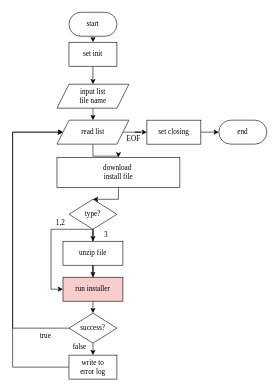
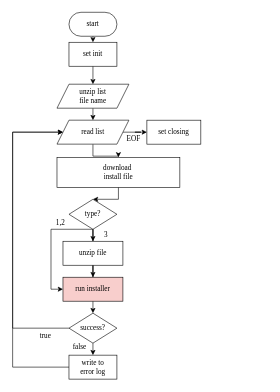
  <mxCell id="0" />
  <mxCell id="1" parent="0" />
  <mxCell id="2" style="edgeStyle=orthogonalEdgeStyle;rounded=0;orthogonalLoop=1;jettySize=auto;html=1;exitX=0.5;exitY=1;exitDx=0;exitDy=0;entryX=0.5;entryY=0;entryDx=0;entryDy=0;fontFamily=Lucida Console;" parent="1" source="3" target="5" edge="1"><mxGeometry relative="1" as="geometry" /></mxCell>
  <mxCell id="3" value="start" style="rounded=1;whiteSpace=wrap;html=1;arcSize=50;fontFamily=Lucida Console;" parent="1" vertex="1"><mxGeometry x="114" y="20" width="80" height="40" as="geometry" /></mxCell>
  <mxCell id="4" style="edgeStyle=orthogonalEdgeStyle;rounded=0;orthogonalLoop=1;jettySize=auto;html=1;exitX=0.5;exitY=1;exitDx=0;exitDy=0;entryX=0.5;entryY=0;entryDx=0;entryDy=0;fontFamily=Lucida Console;" parent="1" source="5" target="24" edge="1"><mxGeometry relative="1" as="geometry" /></mxCell>
  <mxCell id="5" value="set init" style="rounded=0;whiteSpace=wrap;html=1;fontFamily=Lucida Console;" parent="1" vertex="1"><mxGeometry x="114" y="70" width="80" height="40" as="geometry" /></mxCell>
  <mxCell id="6" style="edgeStyle=orthogonalEdgeStyle;rounded=0;orthogonalLoop=1;jettySize=auto;html=1;exitX=0.5;exitY=1;exitDx=0;exitDy=0;fontFamily=Lucida Console;" parent="1" source="8" target="10" edge="1"><mxGeometry relative="1" as="geometry" /></mxCell>
  <mxCell id="7" style="edgeStyle=orthogonalEdgeStyle;rounded=0;orthogonalLoop=1;jettySize=auto;html=1;exitX=1;exitY=0.5;exitDx=0;exitDy=0;entryX=0;entryY=0.5;entryDx=0;entryDy=0;fontFamily=Lucida Console;" parent="1" source="8" target="26" edge="1"><mxGeometry relative="1" as="geometry" /></mxCell>
  <mxCell id="8" value="read list" style="shape=parallelogram;perimeter=parallelogramPerimeter;whiteSpace=wrap;html=1;fixedSize=1;fontFamily=Lucida Console;" parent="1" vertex="1"><mxGeometry x="94" y="200" width="120" height="40" as="geometry" /></mxCell>
  <mxCell id="9" style="edgeStyle=orthogonalEdgeStyle;rounded=0;orthogonalLoop=1;jettySize=auto;html=1;exitX=0.5;exitY=1;exitDx=0;exitDy=0;entryX=0.5;entryY=0;entryDx=0;entryDy=0;fontFamily=Lucida Console;" parent="1" source="10" target="13" edge="1"><mxGeometry relative="1" as="geometry" /></mxCell>
  <mxCell id="10" value="download&amp;nbsp;&lt;br&gt;install file" style="rounded=0;whiteSpace=wrap;html=1;fontFamily=Lucida Console;" parent="1" vertex="1"><mxGeometry x="94" y="262" width="205" height="50" as="geometry" /></mxCell>
  <mxCell id="11" style="edgeStyle=orthogonalEdgeStyle;rounded=0;orthogonalLoop=1;jettySize=auto;html=1;exitX=0.5;exitY=1;exitDx=0;exitDy=0;fontFamily=Lucida Console;" parent="1" source="13" target="15" edge="1"><mxGeometry relative="1" as="geometry" /></mxCell>
  <mxCell id="12" style="edgeStyle=orthogonalEdgeStyle;rounded=0;orthogonalLoop=1;jettySize=auto;html=1;exitX=0.5;exitY=1;exitDx=0;exitDy=0;entryX=0;entryY=0.5;entryDx=0;entryDy=0;fontFamily=Lucida Console;" parent="1" source="13" target="17" edge="1"><mxGeometry relative="1" as="geometry"><Array as="points"><mxPoint x="84" y="382" /><mxPoint x="84" y="482" /></Array></mxGeometry></mxCell>
  <mxCell id="13" value="type?" style="rhombus;whiteSpace=wrap;html=1;fontFamily=Lucida Console;" parent="1" vertex="1"><mxGeometry x="114" y="332" width="80" height="50" as="geometry" /></mxCell>
  <mxCell id="14" style="edgeStyle=orthogonalEdgeStyle;rounded=0;orthogonalLoop=1;jettySize=auto;html=1;exitX=0.5;exitY=1;exitDx=0;exitDy=0;fontFamily=Lucida Console;" parent="1" source="15" target="17" edge="1"><mxGeometry relative="1" as="geometry" /></mxCell>
  <mxCell id="15" value="unzip file" style="rounded=0;whiteSpace=wrap;html=1;fontFamily=Lucida Console;" parent="1" vertex="1"><mxGeometry x="104" y="402" width="100" height="40" as="geometry" /></mxCell>
  <mxCell id="16" style="edgeStyle=orthogonalEdgeStyle;rounded=0;orthogonalLoop=1;jettySize=auto;html=1;exitX=0.5;exitY=1;exitDx=0;exitDy=0;entryX=0.5;entryY=0;entryDx=0;entryDy=0;fontFamily=Lucida Console;" parent="1" source="17" target="20" edge="1"><mxGeometry relative="1" as="geometry" /></mxCell>
  <mxCell id="17" value="run installer" style="rounded=0;whiteSpace=wrap;html=1;fontFamily=Lucida Console;fillColor=#f8cecc;" parent="1" vertex="1"><mxGeometry x="104" y="462" width="100" height="40" as="geometry" /></mxCell>
  <mxCell id="18" style="edgeStyle=orthogonalEdgeStyle;rounded=0;orthogonalLoop=1;jettySize=auto;html=1;exitX=0.5;exitY=1;exitDx=0;exitDy=0;entryX=0.5;entryY=0;entryDx=0;entryDy=0;fontFamily=Lucida Console;" parent="1" source="20" target="22" edge="1"><mxGeometry relative="1" as="geometry" /></mxCell>
  <mxCell id="19" style="edgeStyle=orthogonalEdgeStyle;rounded=0;orthogonalLoop=1;jettySize=auto;html=1;entryX=0;entryY=0.5;entryDx=0;entryDy=0;fontFamily=Lucida Console;" parent="1" source="20" target="8" edge="1"><mxGeometry relative="1" as="geometry"><Array as="points"><mxPoint x="20" y="547" /><mxPoint x="20" y="220" /></Array></mxGeometry></mxCell>
  <mxCell id="20" value="success?" style="rhombus;whiteSpace=wrap;html=1;fontFamily=Lucida Console;" parent="1" vertex="1"><mxGeometry x="114" y="522" width="80" height="50" as="geometry" /></mxCell>
  <mxCell id="21" style="edgeStyle=orthogonalEdgeStyle;rounded=0;orthogonalLoop=1;jettySize=auto;html=1;entryX=0;entryY=0.5;entryDx=0;entryDy=0;fontFamily=Lucida Console;" parent="1" source="22" target="8" edge="1"><mxGeometry relative="1" as="geometry"><Array as="points"><mxPoint x="20" y="612" /><mxPoint x="20" y="220" /></Array></mxGeometry></mxCell>
  <mxCell id="22" value="write to&lt;br&gt;error log" style="rounded=0;whiteSpace=wrap;html=1;fontFamily=Lucida Console;" parent="1" vertex="1"><mxGeometry x="114" y="592" width="80" height="40" as="geometry" /></mxCell>
  <mxCell id="23" style="edgeStyle=orthogonalEdgeStyle;rounded=0;orthogonalLoop=1;jettySize=auto;html=1;exitX=0.5;exitY=1;exitDx=0;exitDy=0;entryX=0.5;entryY=0;entryDx=0;entryDy=0;fontFamily=Lucida Console;" parent="1" source="24" target="8" edge="1"><mxGeometry relative="1" as="geometry" /></mxCell>
- <mxCell id="24" value="input list &lt;br&gt;file name" style="shape=parallelogram;perimeter=parallelogramPerimeter;whiteSpace=wrap;html=1;fixedSize=1;fontFamily=Lucida Console;" parent="1" vertex="1"><mxGeometry x="94" y="140" width="120" height="40" as="geometry" /></mxCell>
- <mxCell id="25" style="edgeStyle=orthogonalEdgeStyle;rounded=0;orthogonalLoop=1;jettySize=auto;html=1;exitX=1;exitY=0.5;exitDx=0;exitDy=0;entryX=0;entryY=0.5;entryDx=0;entryDy=0;fontFamily=Lucida Console;" parent="1" source="26" target="27" edge="1"><mxGeometry relative="1" as="geometry" /></mxCell>
+ <mxCell id="24" value="unzip list &lt;br&gt;file name" style="shape=parallelogram;perimeter=parallelogramPerimeter;whiteSpace=wrap;html=1;fixedSize=1;fontFamily=Lucida Console;" parent="1" vertex="1"><mxGeometry x="94" y="140" width="120" height="40" as="geometry" /></mxCell>
  <mxCell id="26" value="set closing" style="rounded=0;whiteSpace=wrap;html=1;fontFamily=Lucida Console;" parent="1" vertex="1"><mxGeometry x="244" y="200" width="90" height="40" as="geometry" /></mxCell>
- <mxCell id="27" value="end" style="rounded=1;whiteSpace=wrap;html=1;arcSize=50;fontFamily=Lucida Console;" parent="1" vertex="1"><mxGeometry x="364" y="200" width="80" height="40" as="geometry" /></mxCell>
  <mxCell id="28" value="1,2" style="text;html=1;strokeColor=none;fillColor=none;align=center;verticalAlign=middle;whiteSpace=wrap;rounded=0;fontFamily=Lucida Console;" parent="1" vertex="1"><mxGeometry x="80" y="362" width="40" height="20" as="geometry" /></mxCell>
  <mxCell id="29" value="3" style="text;html=1;strokeColor=none;fillColor=none;align=center;verticalAlign=middle;whiteSpace=wrap;rounded=0;fontFamily=Lucida Console;" parent="1" vertex="1"><mxGeometry x="156" y="382" width="40" height="20" as="geometry" /></mxCell>
  <mxCell id="30" value="true" style="text;html=1;strokeColor=none;fillColor=none;align=center;verticalAlign=middle;whiteSpace=wrap;rounded=0;fontFamily=Lucida Console;" parent="1" vertex="1"><mxGeometry x="55" y="550" width="40" height="20" as="geometry" /></mxCell>
  <mxCell id="31" value="false" style="text;html=1;strokeColor=none;fillColor=none;align=center;verticalAlign=middle;whiteSpace=wrap;rounded=0;fontFamily=Lucida Console;" parent="1" vertex="1"><mxGeometry x="112" y="569" width="40" height="20" as="geometry" /></mxCell>
  <mxCell id="32" value="EOF" style="text;html=1;strokeColor=none;fillColor=none;align=center;verticalAlign=middle;whiteSpace=wrap;rounded=0;fontFamily=Lucida Console;" parent="1" vertex="1"><mxGeometry x="202" y="222" width="40" height="20" as="geometry" /></mxCell>
